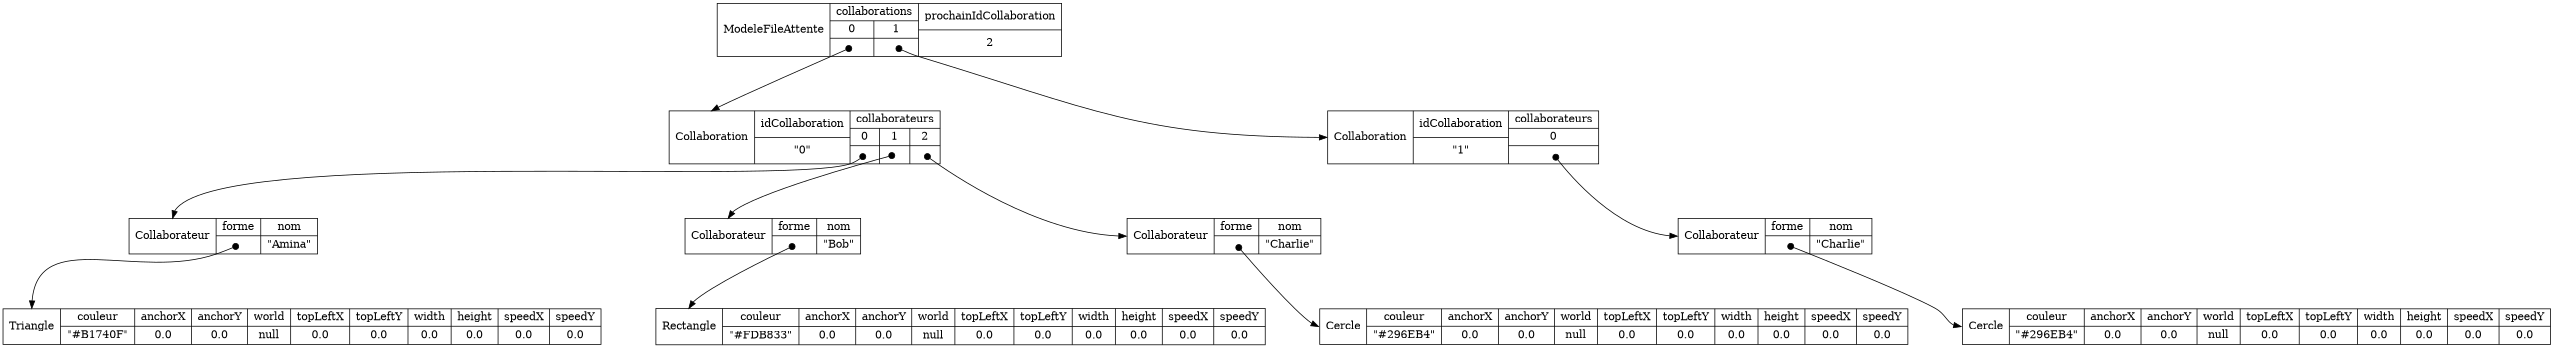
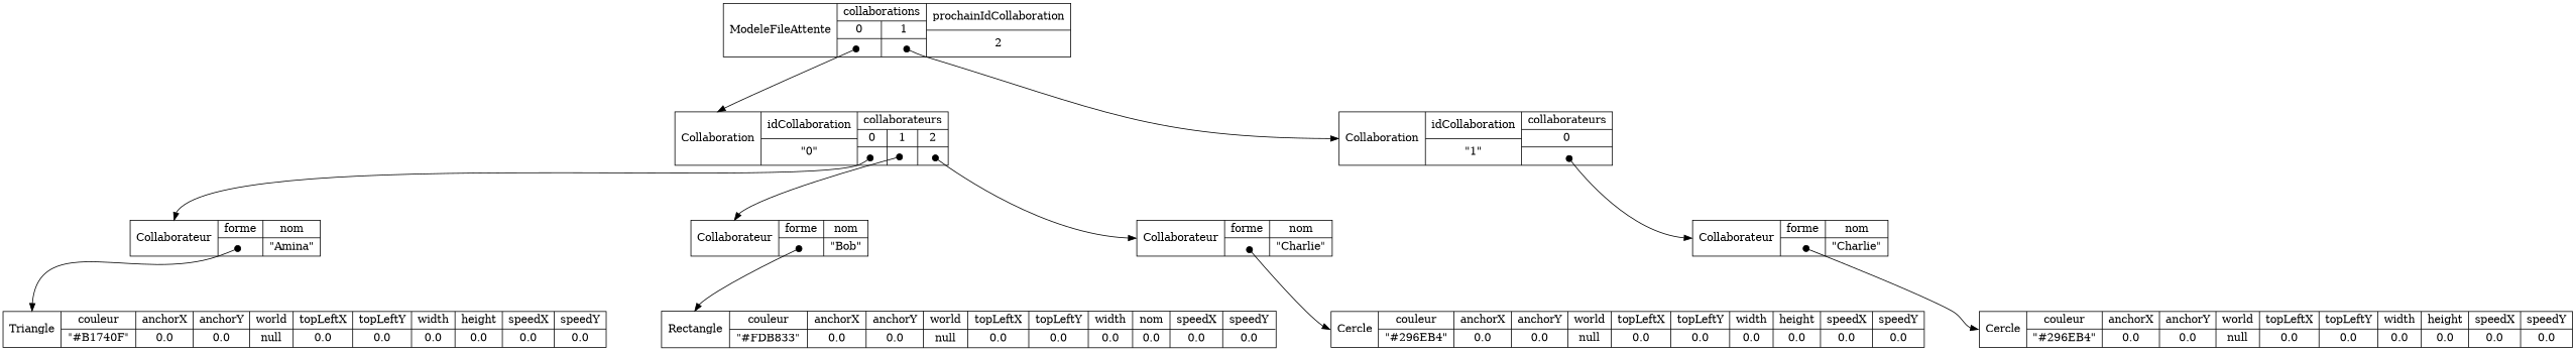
  digraph {
    compound=true
    nodesep=1.0
    rankdir=TB
    ranksep=1.0
    node [fillcolor=white shape=record style=filled]
    edge [arrowtail=dot dir=both headport=_C tailclip=false tailport="forme_forme:c"]
    n1 [label="<_C>ModeleFileAttente|{collaborations|{{0|<collaborations__V_0_0>}|{1|<collaborations__V_1_1>}}}|{prochainIdCollaboration|2}"]
    n2 [label="<_C>Collaboration|{idCollaboration|\"0\"}|{collaborateurs|{{0|<collaborateurs__V_0_0>}|{1|<collaborateurs__V_1_1>}|{2|<collaborateurs__V_2_2>}}}"]
    n3 [label="<_C>Collaboration|{idCollaboration|\"1\"}|{collaborateurs|{{0|<collaborateurs__V_0_0>}}}"]
    n4 [label="<_C>Collaborateur|{forme|<forme_forme>}|{nom|\"Amina\"}"]
    n5 [label="<_C>Collaborateur|{forme|<forme_forme>}|{nom|\"Bob\"}"]
    n6 [label="<_C>Collaborateur|{forme|<forme_forme>}|{nom|\"Charlie\"}"]
    n7 [label="<_C>Triangle|{couleur|\"#B1740F\"}|{anchorX|0.0}|{anchorY|0.0}|{world|null}|{topLeftX|0.0}|{topLeftY|0.0}|{width|0.0}|{height|0.0}|{speedX|0.0}|{speedY|0.0}"]
-   n8 [label="<_C>Rectangle|{couleur|\"#FDB833\"}|{anchorX|0.0}|{anchorY|0.0}|{world|null}|{topLeftX|0.0}|{topLeftY|0.0}|{width|0.0}|{height|0.0}|{speedX|0.0}|{speedY|0.0}"]
+   n8 [label="<_C>Rectangle|{couleur|\"#FDB833\"}|{anchorX|0.0}|{anchorY|0.0}|{world|null}|{topLeftX|0.0}|{topLeftY|0.0}|{width|0.0}|{nom|0.0}|{speedX|0.0}|{speedY|0.0}"]
    n9 [label="<_C>Cercle|{couleur|\"#296EB4\"}|{anchorX|0.0}|{anchorY|0.0}|{world|null}|{topLeftX|0.0}|{topLeftY|0.0}|{width|0.0}|{height|0.0}|{speedX|0.0}|{speedY|0.0}"]
    n10 [label="<_C>Collaborateur|{forme|<forme_forme>}|{nom|\"Charlie\"}"]
    n11 [label="<_C>Cercle|{couleur|\"#296EB4\"}|{anchorX|0.0}|{anchorY|0.0}|{world|null}|{topLeftX|0.0}|{topLeftY|0.0}|{width|0.0}|{height|0.0}|{speedX|0.0}|{speedY|0.0}"]
    n1 -> n2 [tailport="collaborations__V_0_0:c"]
    n1 -> n3 [tailport="collaborations__V_1_1:c"]
    n2 -> n4 [tailport="collaborateurs__V_0_0:c"]
    n2 -> n5 [tailport="collaborateurs__V_1_1:c"]
    n2 -> n6 [tailport="collaborateurs__V_2_2:c"]
    n3 -> n10 [tailport="collaborateurs__V_0_0:c"]
    n4 -> n7
    n5 -> n8
    n6 -> n9
    n10 -> n11
  }
